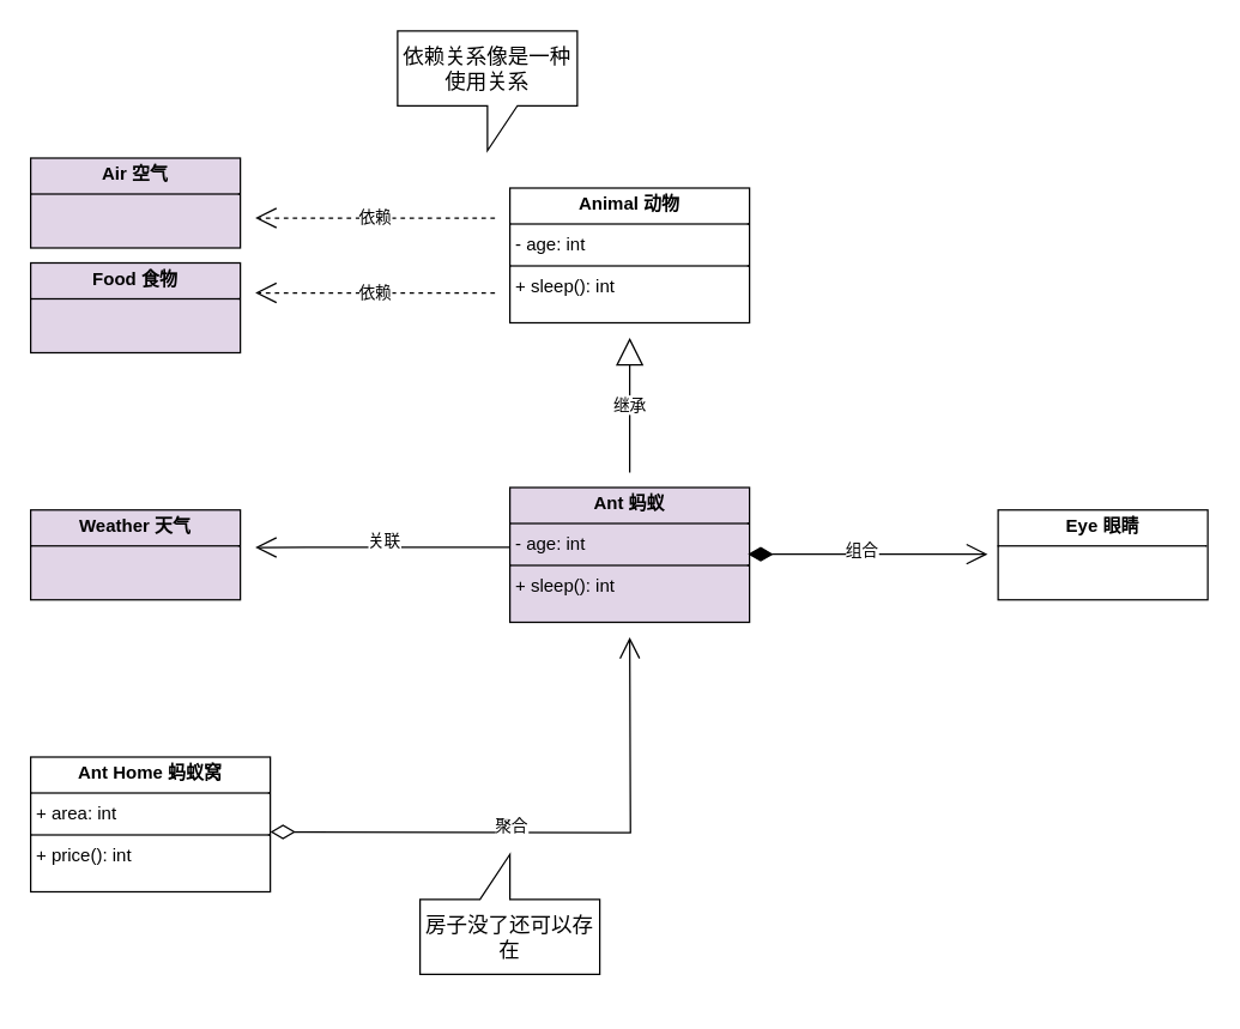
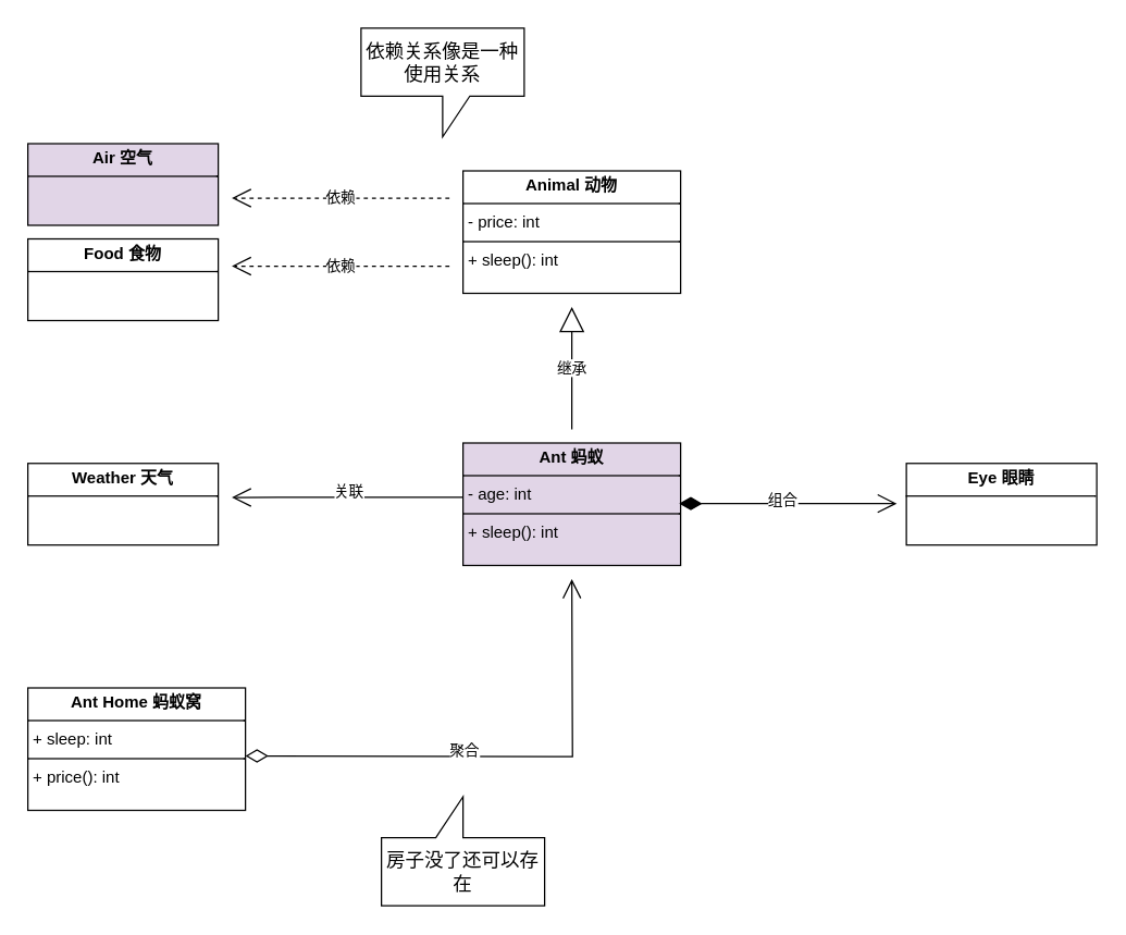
  <mxCell id="0" />
  <mxCell id="1" parent="0" />
  <mxCell id="2" value="&lt;p style=&quot;margin:0px;margin-top:4px;text-align:center;&quot;&gt;&lt;b&gt;Air 空气&lt;/b&gt;&lt;/p&gt;&lt;hr size=&quot;1&quot; style=&quot;border-style:solid;&quot;&gt;&lt;div style=&quot;height:2px;&quot;&gt;&lt;/div&gt;" style="verticalAlign=top;align=left;overflow=fill;html=1;whiteSpace=wrap;fillColor=#e1d5e7;" vertex="1" parent="1"><mxGeometry x="20" y="105" width="140" height="60" as="geometry" /></mxCell>
- <mxCell id="3" value="&lt;p style=&quot;margin:0px;margin-top:4px;text-align:center;&quot;&gt;&lt;b&gt;Food 食物&lt;/b&gt;&lt;/p&gt;&lt;hr size=&quot;1&quot; style=&quot;border-style:solid;&quot;&gt;&lt;div style=&quot;height:2px;&quot;&gt;&lt;/div&gt;" style="verticalAlign=top;align=left;overflow=fill;html=1;whiteSpace=wrap;fillColor=#e1d5e7;" vertex="1" parent="1"><mxGeometry x="20" y="175" width="140" height="60" as="geometry" /></mxCell>
- <mxCell id="4" value="&lt;p style=&quot;margin:0px;margin-top:4px;text-align:center;&quot;&gt;&lt;b&gt;Animal 动物&lt;/b&gt;&lt;/p&gt;&lt;hr size=&quot;1&quot; style=&quot;border-style:solid;&quot;&gt;&lt;p style=&quot;margin:0px;margin-left:4px;&quot;&gt;- age: int&lt;/p&gt;&lt;hr size=&quot;1&quot; style=&quot;border-style:solid;&quot;&gt;&lt;p style=&quot;margin:0px;margin-left:4px;&quot;&gt;+ sleep(): int&lt;/p&gt;" style="verticalAlign=top;align=left;overflow=fill;html=1;whiteSpace=wrap;" vertex="1" parent="1"><mxGeometry x="340" y="125" width="160" height="90" as="geometry" /></mxCell>
+ <mxCell id="3" value="&lt;p style=&quot;margin:0px;margin-top:4px;text-align:center;&quot;&gt;&lt;b&gt;Food 食物&lt;/b&gt;&lt;/p&gt;&lt;hr size=&quot;1&quot; style=&quot;border-style:solid;&quot;&gt;&lt;div style=&quot;height:2px;&quot;&gt;&lt;/div&gt;" style="verticalAlign=top;align=left;overflow=fill;html=1;whiteSpace=wrap;" vertex="1" parent="1"><mxGeometry x="20" y="175" width="140" height="60" as="geometry" /></mxCell>
+ <mxCell id="4" value="&lt;p style=&quot;margin:0px;margin-top:4px;text-align:center;&quot;&gt;&lt;b&gt;Animal 动物&lt;/b&gt;&lt;/p&gt;&lt;hr size=&quot;1&quot; style=&quot;border-style:solid;&quot;&gt;&lt;p style=&quot;margin:0px;margin-left:4px;&quot;&gt;- price: int&lt;/p&gt;&lt;hr size=&quot;1&quot; style=&quot;border-style:solid;&quot;&gt;&lt;p style=&quot;margin:0px;margin-left:4px;&quot;&gt;+ sleep(): int&lt;/p&gt;" style="verticalAlign=top;align=left;overflow=fill;html=1;whiteSpace=wrap;" vertex="1" parent="1"><mxGeometry x="340" y="125" width="160" height="90" as="geometry" /></mxCell>
  <mxCell id="5" value="依赖" style="endArrow=open;endSize=12;dashed=1;html=1;rounded=0;" edge="1" parent="1"><mxGeometry width="160" relative="1" as="geometry"><mxPoint x="330" y="145" as="sourcePoint" /><mxPoint x="170" y="145" as="targetPoint" /></mxGeometry></mxCell>
  <mxCell id="6" value="依赖" style="endArrow=open;endSize=12;dashed=1;html=1;rounded=0;" edge="1" parent="1"><mxGeometry width="160" relative="1" as="geometry"><mxPoint x="330" y="195" as="sourcePoint" /><mxPoint x="170" y="195" as="targetPoint" /></mxGeometry></mxCell>
  <mxCell id="7" value="&lt;p style=&quot;margin:0px;margin-top:4px;text-align:center;&quot;&gt;&lt;b&gt;Ant 蚂蚁&lt;/b&gt;&lt;/p&gt;&lt;hr size=&quot;1&quot; style=&quot;border-style:solid;&quot;&gt;&lt;p style=&quot;margin:0px;margin-left:4px;&quot;&gt;- age: int&lt;/p&gt;&lt;hr size=&quot;1&quot; style=&quot;border-style:solid;&quot;&gt;&lt;p style=&quot;margin:0px;margin-left:4px;&quot;&gt;+ sleep(): int&lt;/p&gt;" style="verticalAlign=top;align=left;overflow=fill;html=1;whiteSpace=wrap;fillColor=#e1d5e7;" vertex="1" parent="1"><mxGeometry x="340" y="325" width="160" height="90" as="geometry" /></mxCell>
  <mxCell id="8" value="继承" style="endArrow=block;endSize=16;endFill=0;html=1;rounded=0;" edge="1" parent="1"><mxGeometry width="160" relative="1" as="geometry"><mxPoint x="420" y="315" as="sourcePoint" /><mxPoint x="420" y="225" as="targetPoint" /></mxGeometry></mxCell>
  <mxCell id="9" value="依赖关系像是一种使用关系" style="shape=callout;whiteSpace=wrap;html=1;perimeter=calloutPerimeter;fontSize=14;" vertex="1" parent="1"><mxGeometry x="265" y="20" width="120" height="80" as="geometry" /></mxCell>
- <mxCell id="10" value="&lt;p style=&quot;margin:0px;margin-top:4px;text-align:center;&quot;&gt;&lt;b&gt;Weather 天气&lt;/b&gt;&lt;/p&gt;&lt;hr size=&quot;1&quot; style=&quot;border-style:solid;&quot;&gt;&lt;div style=&quot;height:2px;&quot;&gt;&lt;/div&gt;" style="verticalAlign=top;align=left;overflow=fill;html=1;whiteSpace=wrap;fillColor=#e1d5e7;" vertex="1" parent="1"><mxGeometry x="20" y="340" width="140" height="60" as="geometry" /></mxCell>
+ <mxCell id="10" value="&lt;p style=&quot;margin:0px;margin-top:4px;text-align:center;&quot;&gt;&lt;b&gt;Weather 天气&lt;/b&gt;&lt;/p&gt;&lt;hr size=&quot;1&quot; style=&quot;border-style:solid;&quot;&gt;&lt;div style=&quot;height:2px;&quot;&gt;&lt;/div&gt;" style="verticalAlign=top;align=left;overflow=fill;html=1;whiteSpace=wrap;" vertex="1" parent="1"><mxGeometry x="20" y="340" width="140" height="60" as="geometry" /></mxCell>
  <mxCell id="11" value="" style="endArrow=open;endFill=1;endSize=12;html=1;rounded=0;exitX=0;exitY=0.444;exitDx=0;exitDy=0;exitPerimeter=0;" edge="1" parent="1" source="7"><mxGeometry width="160" relative="1" as="geometry"><mxPoint x="330" y="365" as="sourcePoint" /><mxPoint x="170" y="365" as="targetPoint" /></mxGeometry></mxCell>
  <mxCell id="12" value="关联" style="edgeLabel;html=1;align=center;verticalAlign=middle;resizable=0;points=[];" vertex="1" connectable="0" parent="11"><mxGeometry x="-0.013" y="-4" relative="1" as="geometry"><mxPoint as="offset" /></mxGeometry></mxCell>
  <mxCell id="13" value="&lt;p style=&quot;margin:0px;margin-top:4px;text-align:center;&quot;&gt;&lt;b&gt;Eye 眼睛&lt;/b&gt;&lt;/p&gt;&lt;hr size=&quot;1&quot; style=&quot;border-style:solid;&quot;&gt;&lt;div style=&quot;height:2px;&quot;&gt;&lt;/div&gt;" style="verticalAlign=top;align=left;overflow=fill;html=1;whiteSpace=wrap;" vertex="1" parent="1"><mxGeometry x="666" y="340" width="140" height="60" as="geometry" /></mxCell>
  <mxCell id="14" value="" style="endArrow=open;html=1;endSize=12;startArrow=diamondThin;startSize=14;startFill=1;edgeStyle=orthogonalEdgeStyle;align=left;verticalAlign=bottom;rounded=0;" edge="1" parent="1"><mxGeometry x="-1" y="3" relative="1" as="geometry"><mxPoint x="499" y="369.5" as="sourcePoint" /><mxPoint x="659" y="369.5" as="targetPoint" /></mxGeometry></mxCell>
  <mxCell id="15" value="组合" style="edgeLabel;html=1;align=center;verticalAlign=middle;resizable=0;points=[];" vertex="1" connectable="0" parent="14"><mxGeometry x="-0.062" y="4" relative="1" as="geometry"><mxPoint y="1" as="offset" /></mxGeometry></mxCell>
- <mxCell id="16" value="&lt;p style=&quot;margin:0px;margin-top:4px;text-align:center;&quot;&gt;&lt;b&gt;Ant Home 蚂蚁窝&lt;/b&gt;&lt;/p&gt;&lt;hr size=&quot;1&quot; style=&quot;border-style:solid;&quot;&gt;&lt;p style=&quot;margin:0px;margin-left:4px;&quot;&gt;+ area: int&lt;/p&gt;&lt;hr size=&quot;1&quot; style=&quot;border-style:solid;&quot;&gt;&lt;p style=&quot;margin:0px;margin-left:4px;&quot;&gt;+ price(): int&lt;/p&gt;" style="verticalAlign=top;align=left;overflow=fill;html=1;whiteSpace=wrap;" vertex="1" parent="1"><mxGeometry x="20" y="505" width="160" height="90" as="geometry" /></mxCell>
+ <mxCell id="16" value="&lt;p style=&quot;margin:0px;margin-top:4px;text-align:center;&quot;&gt;&lt;b&gt;Ant Home 蚂蚁窝&lt;/b&gt;&lt;/p&gt;&lt;hr size=&quot;1&quot; style=&quot;border-style:solid;&quot;&gt;&lt;p style=&quot;margin:0px;margin-left:4px;&quot;&gt;+ sleep: int&lt;/p&gt;&lt;hr size=&quot;1&quot; style=&quot;border-style:solid;&quot;&gt;&lt;p style=&quot;margin:0px;margin-left:4px;&quot;&gt;+ price(): int&lt;/p&gt;" style="verticalAlign=top;align=left;overflow=fill;html=1;whiteSpace=wrap;" vertex="1" parent="1"><mxGeometry x="20" y="505" width="160" height="90" as="geometry" /></mxCell>
  <mxCell id="17" value="" style="endArrow=open;html=1;endSize=12;startArrow=diamondThin;startSize=14;startFill=0;edgeStyle=orthogonalEdgeStyle;align=left;verticalAlign=bottom;rounded=0;" edge="1" parent="1"><mxGeometry x="-1" y="3" relative="1" as="geometry"><mxPoint x="180" y="555" as="sourcePoint" /><mxPoint x="420" y="425" as="targetPoint" /></mxGeometry></mxCell>
  <mxCell id="18" value="聚合" style="edgeLabel;html=1;align=center;verticalAlign=middle;resizable=0;points=[];" vertex="1" connectable="0" parent="17"><mxGeometry x="0.03" y="1" relative="1" as="geometry"><mxPoint x="-31" y="-4" as="offset" /></mxGeometry></mxCell>
- <mxCell id="19" value="房子没了还可以存在" style="shape=callout;whiteSpace=wrap;html=1;perimeter=calloutPerimeter;direction=west;fontSize=14;" vertex="1" parent="1"><mxGeometry x="280" y="570" width="120" height="80" as="geometry" /></mxCell>
+ <mxCell id="19" value="房子没了还可以存在" style="shape=callout;whiteSpace=wrap;html=1;perimeter=calloutPerimeter;direction=west;fontSize=14;" vertex="1" parent="1"><mxGeometry x="280" y="585" width="120" height="80" as="geometry" /></mxCell>
